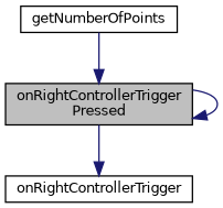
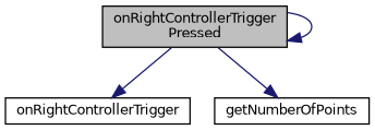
  digraph {
    rankdir=TB
    node [color=black fontname=Helvetica fontsize=10 shape=record]
    edge [color=midnightblue fontname=Helvetica fontsize=10 labelfontname=Helvetica labelfontsize=10 style=solid]
    n1 [fillcolor=grey75 fontcolor=black height=0.2 label="onRightControllerTrigger\lPressed" style=filled width=0.4]
    n2 [height=0.2 label=onRightControllerTrigger width=0.4]
    n3 [height=0.2 label=getNumberOfPoints width=0.4]
    n1 -> n1
    n1 -> n2
-   n3 -> n1
+   n1 -> n3
  }
